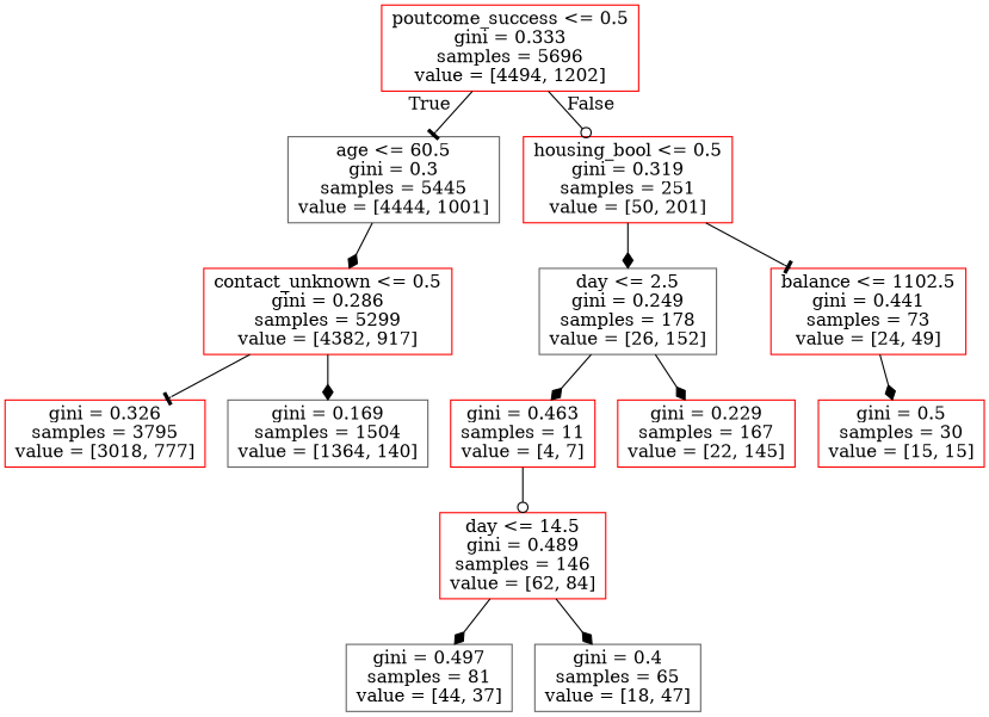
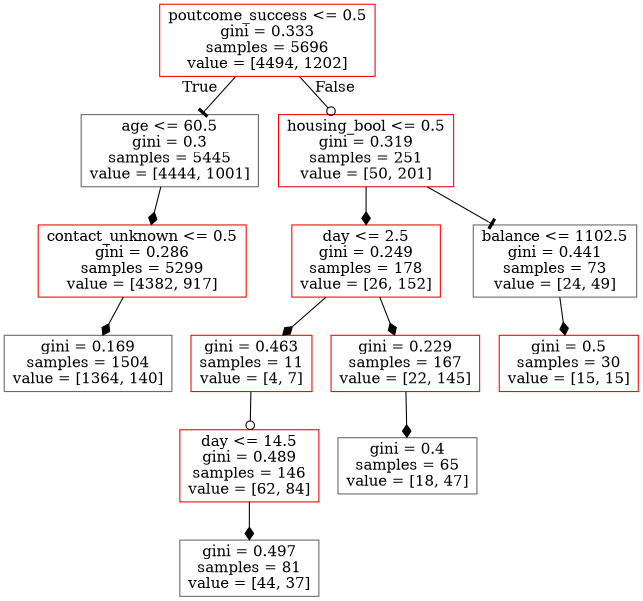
  digraph {
    node [color=red shape=box]
    edge [arrowhead=diamond]
    n1 [label="poutcome_success <= 0.5\ngini = 0.333\nsamples = 5696\nvalue = [4494, 1202]"]
    n2 [color=gray40 label="age <= 60.5\ngini = 0.3\nsamples = 5445\nvalue = [4444, 1001]"]
    n3 [label="housing_bool <= 0.5\ngini = 0.319\nsamples = 251\nvalue = [50, 201]"]
    n4 [label="contact_unknown <= 0.5\ngini = 0.286\nsamples = 5299\nvalue = [4382, 917]"]
-   n5 [color=gray40 label="day <= 2.5\ngini = 0.249\nsamples = 178\nvalue = [26, 152]"]
-   n6 [label="balance <= 1102.5\ngini = 0.441\nsamples = 73\nvalue = [24, 49]"]
-   n7 [label="gini = 0.326\nsamples = 3795\nvalue = [3018, 777]"]
+   n5 [label="day <= 2.5\ngini = 0.249\nsamples = 178\nvalue = [26, 152]"]
+   n6 [color=gray40 label="balance <= 1102.5\ngini = 0.441\nsamples = 73\nvalue = [24, 49]"]
    n8 [color=gray40 label="gini = 0.169\nsamples = 1504\nvalue = [1364, 140]"]
    n9 [label="day <= 14.5\ngini = 0.489\nsamples = 146\nvalue = [62, 84]"]
    n10 [color=gray40 label="gini = 0.497\nsamples = 81\nvalue = [44, 37]"]
    n11 [color=gray40 label="gini = 0.4\nsamples = 65\nvalue = [18, 47]"]
    n12 [label="gini = 0.463\nsamples = 11\nvalue = [4, 7]"]
    n13 [label="gini = 0.229\nsamples = 167\nvalue = [22, 145]"]
    n14 [label="gini = 0.5\nsamples = 30\nvalue = [15, 15]"]
    n1 -> n2 [arrowhead=tee headlabel=True labelangle=45 labeldistance=2.5]
    n1 -> n3 [arrowhead=odot headlabel=False labelangle=-45 labeldistance=2.5]
    n2 -> n4
    n3 -> n5
    n3 -> n6 [arrowhead=tee]
-   n4 -> n7 [arrowhead=tee]
    n4 -> n8
    n5 -> n12
    n5 -> n13
    n6 -> n14
    n9 -> n10
-   n9 -> n11
+   n13 -> n11
    n12 -> n9 [arrowhead=odot]
  }
